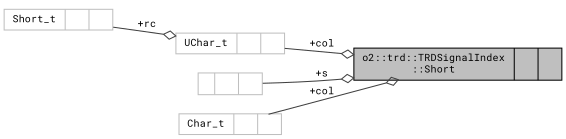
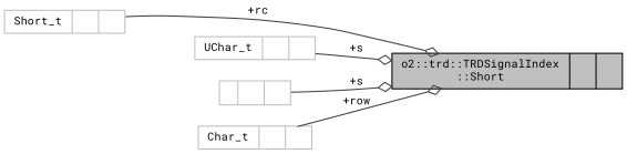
  digraph {
    fontname="Roboto Mono"
    rankdir=LR
    node [color=grey75 fontname="Roboto Mono" fontsize=10 shape=record]
    edge [arrowhead=odiamond color=grey25 fontname="Roboto Mono" fontsize=10 labelfontname=Helvetica labelfontsize=10 style=solid]
    n1 [color=black fillcolor=grey75 fontcolor=black height=0.2 label="{o2::trd::TRDSignalIndex\l::Short\n||}" style=filled width=0.4]
    n2 [height=0.2 label="{Short_t\n||}" width=0.4]
    n3 [height=0.2 label="{\n||}" width=0.4]
    n4 [height=0.2 label="{Char_t\n||}" width=0.4]
    n5 [height=0.2 label="{UChar_t\n||}" width=0.4]
-   n2 -> n5 [label=" +rc"]
+   n2 -> n1 [label=" +rc"]
    n3 -> n1 [label=" +s"]
-   n4 -> n1 [label=" +col"]
-   n5 -> n1 [label=" +col"]
+   n4 -> n1 [label=" +row"]
+   n5 -> n1 [label=" +s"]
  }
